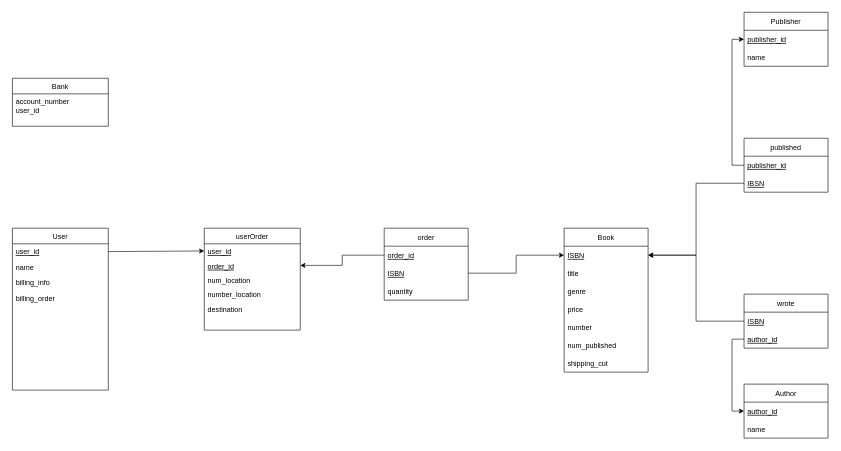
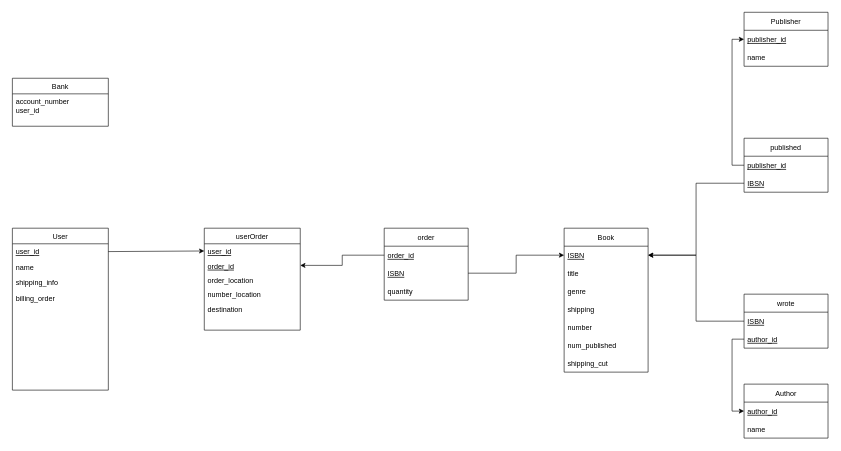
  <mxCell id="0" />
  <mxCell id="1" parent="0" />
  <mxCell id="2" value="User" style="swimlane;fontStyle=0;align=center;verticalAlign=top;childLayout=stackLayout;horizontal=1;startSize=26;horizontalStack=0;resizeParent=1;resizeLast=0;collapsible=1;marginBottom=0;rounded=0;shadow=0;strokeWidth=1;" parent="1" vertex="1"><mxGeometry x="20" y="380" width="160" height="270" as="geometry"><mxRectangle x="230" y="140" width="160" height="26" as="alternateBounds" /></mxGeometry></mxCell>
  <mxCell id="3" value="user_id" style="text;align=left;verticalAlign=top;spacingLeft=4;spacingRight=4;overflow=hidden;rotatable=0;points=[[0,0.5],[1,0.5]];portConstraint=eastwest;fontStyle=4" parent="2" vertex="1"><mxGeometry y="26" width="160" height="26" as="geometry" /></mxCell>
  <mxCell id="4" value="name" style="text;align=left;verticalAlign=top;spacingLeft=4;spacingRight=4;overflow=hidden;rotatable=0;points=[[0,0.5],[1,0.5]];portConstraint=eastwest;rounded=0;shadow=0;html=0;" parent="2" vertex="1"><mxGeometry y="52" width="160" height="26" as="geometry" /></mxCell>
- <mxCell id="5" value="billing_info" style="text;align=left;verticalAlign=top;spacingLeft=4;spacingRight=4;overflow=hidden;rotatable=0;points=[[0,0.5],[1,0.5]];portConstraint=eastwest;rounded=0;shadow=0;html=0;" parent="2" vertex="1"><mxGeometry y="78" width="160" height="26" as="geometry" /></mxCell>
+ <mxCell id="5" value="shipping_info" style="text;align=left;verticalAlign=top;spacingLeft=4;spacingRight=4;overflow=hidden;rotatable=0;points=[[0,0.5],[1,0.5]];portConstraint=eastwest;rounded=0;shadow=0;html=0;" parent="2" vertex="1"><mxGeometry y="78" width="160" height="26" as="geometry" /></mxCell>
  <mxCell id="6" value="billing_order" style="text;align=left;verticalAlign=top;spacingLeft=4;spacingRight=4;overflow=hidden;rotatable=0;points=[[0,0.5],[1,0.5]];portConstraint=eastwest;rounded=0;shadow=0;html=0;" vertex="1" parent="2"><mxGeometry y="104" width="160" height="26" as="geometry" /></mxCell>
  <mxCell id="7" value="Bank" style="swimlane;fontStyle=0;align=center;verticalAlign=top;childLayout=stackLayout;horizontal=1;startSize=26;horizontalStack=0;resizeParent=1;resizeLast=0;collapsible=1;marginBottom=0;rounded=0;shadow=0;strokeWidth=1;" parent="1" vertex="1"><mxGeometry x="20" y="130" width="160" height="80" as="geometry"><mxRectangle x="130" y="380" width="160" height="26" as="alternateBounds" /></mxGeometry></mxCell>
  <mxCell id="8" value="account_number&#10;user_id" style="text;align=left;verticalAlign=top;spacingLeft=4;spacingRight=4;overflow=hidden;rotatable=0;points=[[0,0.5],[1,0.5]];portConstraint=eastwest;" parent="7" vertex="1"><mxGeometry y="26" width="160" height="54" as="geometry" /></mxCell>
  <mxCell id="9" value="userOrder" style="swimlane;fontStyle=0;align=center;verticalAlign=top;childLayout=stackLayout;horizontal=1;startSize=26;horizontalStack=0;resizeParent=1;resizeLast=0;collapsible=1;marginBottom=0;rounded=0;shadow=0;strokeWidth=1;" parent="1" vertex="1"><mxGeometry x="340" y="380" width="160" height="170" as="geometry"><mxRectangle x="550" y="140" width="160" height="26" as="alternateBounds" /></mxGeometry></mxCell>
  <mxCell id="10" value="user_id" style="text;align=left;verticalAlign=top;spacingLeft=4;spacingRight=4;overflow=hidden;rotatable=0;points=[[0,0.5],[1,0.5]];portConstraint=eastwest;fontStyle=4" parent="9" vertex="1"><mxGeometry y="26" width="160" height="24" as="geometry" /></mxCell>
  <mxCell id="11" value="order_id" style="text;align=left;verticalAlign=top;spacingLeft=4;spacingRight=4;overflow=hidden;rotatable=0;points=[[0,0.5],[1,0.5]];portConstraint=eastwest;fontStyle=4" vertex="1" parent="9"><mxGeometry y="50" width="160" height="24" as="geometry" /></mxCell>
- <mxCell id="12" value="num_location" style="text;align=left;verticalAlign=top;spacingLeft=4;spacingRight=4;overflow=hidden;rotatable=0;points=[[0,0.5],[1,0.5]];portConstraint=eastwest;" vertex="1" parent="9"><mxGeometry y="74" width="160" height="24" as="geometry" /></mxCell>
+ <mxCell id="12" value="order_location" style="text;align=left;verticalAlign=top;spacingLeft=4;spacingRight=4;overflow=hidden;rotatable=0;points=[[0,0.5],[1,0.5]];portConstraint=eastwest;" vertex="1" parent="9"><mxGeometry y="74" width="160" height="24" as="geometry" /></mxCell>
  <mxCell id="13" value="number_location" style="text;align=left;verticalAlign=top;spacingLeft=4;spacingRight=4;overflow=hidden;rotatable=0;points=[[0,0.5],[1,0.5]];portConstraint=eastwest;" vertex="1" parent="9"><mxGeometry y="98" width="160" height="24" as="geometry" /></mxCell>
  <mxCell id="14" value="destination" style="text;align=left;verticalAlign=top;spacingLeft=4;spacingRight=4;overflow=hidden;rotatable=0;points=[[0,0.5],[1,0.5]];portConstraint=eastwest;" vertex="1" parent="9"><mxGeometry y="122" width="160" height="24" as="geometry" /></mxCell>
  <mxCell id="15" value="order" style="swimlane;fontStyle=0;childLayout=stackLayout;horizontal=1;startSize=30;horizontalStack=0;resizeParent=1;resizeParentMax=0;resizeLast=0;collapsible=1;marginBottom=0;" vertex="1" parent="1"><mxGeometry x="640" y="380" width="140" height="120" as="geometry" /></mxCell>
  <mxCell id="16" value="order_id" style="text;strokeColor=none;fillColor=none;align=left;verticalAlign=middle;spacingLeft=4;spacingRight=4;overflow=hidden;points=[[0,0.5],[1,0.5]];portConstraint=eastwest;rotatable=0;fontStyle=4" vertex="1" parent="15"><mxGeometry y="30" width="140" height="30" as="geometry" /></mxCell>
  <mxCell id="17" value="ISBN" style="text;strokeColor=none;fillColor=none;align=left;verticalAlign=middle;spacingLeft=4;spacingRight=4;overflow=hidden;points=[[0,0.5],[1,0.5]];portConstraint=eastwest;rotatable=0;fontStyle=4" vertex="1" parent="15"><mxGeometry y="60" width="140" height="30" as="geometry" /></mxCell>
  <mxCell id="18" value="quantity" style="text;strokeColor=none;fillColor=none;align=left;verticalAlign=middle;spacingLeft=4;spacingRight=4;overflow=hidden;points=[[0,0.5],[1,0.5]];portConstraint=eastwest;rotatable=0;" vertex="1" parent="15"><mxGeometry y="90" width="140" height="30" as="geometry" /></mxCell>
  <mxCell id="19" value="" style="endArrow=classic;html=1;rounded=0;exitX=1;exitY=0.5;exitDx=0;exitDy=0;entryX=0;entryY=0.5;entryDx=0;entryDy=0;" edge="1" parent="1" source="3" target="10"><mxGeometry width="50" height="50" relative="1" as="geometry"><mxPoint x="480" y="450" as="sourcePoint" /><mxPoint x="530" y="400" as="targetPoint" /></mxGeometry></mxCell>
  <mxCell id="20" style="edgeStyle=orthogonalEdgeStyle;rounded=0;orthogonalLoop=1;jettySize=auto;html=1;exitX=0;exitY=0.5;exitDx=0;exitDy=0;entryX=1;entryY=0.5;entryDx=0;entryDy=0;" edge="1" parent="1" source="16" target="11"><mxGeometry relative="1" as="geometry" /></mxCell>
  <mxCell id="21" value="Book" style="swimlane;fontStyle=0;childLayout=stackLayout;horizontal=1;startSize=30;horizontalStack=0;resizeParent=1;resizeParentMax=0;resizeLast=0;collapsible=1;marginBottom=0;" vertex="1" parent="1"><mxGeometry x="940" y="380" width="140" height="240" as="geometry" /></mxCell>
  <mxCell id="22" value="ISBN" style="text;strokeColor=none;fillColor=none;align=left;verticalAlign=middle;spacingLeft=4;spacingRight=4;overflow=hidden;points=[[0,0.5],[1,0.5]];portConstraint=eastwest;rotatable=0;fontStyle=4" vertex="1" parent="21"><mxGeometry y="30" width="140" height="30" as="geometry" /></mxCell>
  <mxCell id="23" value="title" style="text;strokeColor=none;fillColor=none;align=left;verticalAlign=middle;spacingLeft=4;spacingRight=4;overflow=hidden;points=[[0,0.5],[1,0.5]];portConstraint=eastwest;rotatable=0;" vertex="1" parent="21"><mxGeometry y="60" width="140" height="30" as="geometry" /></mxCell>
  <mxCell id="24" value="genre" style="text;strokeColor=none;fillColor=none;align=left;verticalAlign=middle;spacingLeft=4;spacingRight=4;overflow=hidden;points=[[0,0.5],[1,0.5]];portConstraint=eastwest;rotatable=0;" vertex="1" parent="21"><mxGeometry y="90" width="140" height="30" as="geometry" /></mxCell>
- <mxCell id="25" value="price" style="text;strokeColor=none;fillColor=none;align=left;verticalAlign=middle;spacingLeft=4;spacingRight=4;overflow=hidden;points=[[0,0.5],[1,0.5]];portConstraint=eastwest;rotatable=0;" vertex="1" parent="21"><mxGeometry y="120" width="140" height="30" as="geometry" /></mxCell>
+ <mxCell id="25" value="shipping" style="text;strokeColor=none;fillColor=none;align=left;verticalAlign=middle;spacingLeft=4;spacingRight=4;overflow=hidden;points=[[0,0.5],[1,0.5]];portConstraint=eastwest;rotatable=0;" vertex="1" parent="21"><mxGeometry y="120" width="140" height="30" as="geometry" /></mxCell>
  <mxCell id="26" value="number" style="text;strokeColor=none;fillColor=none;align=left;verticalAlign=middle;spacingLeft=4;spacingRight=4;overflow=hidden;points=[[0,0.5],[1,0.5]];portConstraint=eastwest;rotatable=0;" vertex="1" parent="21"><mxGeometry y="150" width="140" height="30" as="geometry" /></mxCell>
  <mxCell id="27" value="num_published" style="text;strokeColor=none;fillColor=none;align=left;verticalAlign=middle;spacingLeft=4;spacingRight=4;overflow=hidden;points=[[0,0.5],[1,0.5]];portConstraint=eastwest;rotatable=0;" vertex="1" parent="21"><mxGeometry y="180" width="140" height="30" as="geometry" /></mxCell>
  <mxCell id="28" value="shipping_cut" style="text;strokeColor=none;fillColor=none;align=left;verticalAlign=middle;spacingLeft=4;spacingRight=4;overflow=hidden;points=[[0,0.5],[1,0.5]];portConstraint=eastwest;rotatable=0;" vertex="1" parent="21"><mxGeometry y="210" width="140" height="30" as="geometry" /></mxCell>
  <mxCell id="29" style="edgeStyle=orthogonalEdgeStyle;rounded=0;orthogonalLoop=1;jettySize=auto;html=1;entryX=0;entryY=0.5;entryDx=0;entryDy=0;" edge="1" parent="1" source="17" target="22"><mxGeometry relative="1" as="geometry" /></mxCell>
  <mxCell id="30" value="Author" style="swimlane;fontStyle=0;childLayout=stackLayout;horizontal=1;startSize=30;horizontalStack=0;resizeParent=1;resizeParentMax=0;resizeLast=0;collapsible=1;marginBottom=0;fillColor=none;gradientColor=none;" vertex="1" parent="1"><mxGeometry x="1240" y="640" width="140" height="90" as="geometry" /></mxCell>
  <mxCell id="31" value="author_id" style="text;strokeColor=none;fillColor=none;align=left;verticalAlign=middle;spacingLeft=4;spacingRight=4;overflow=hidden;points=[[0,0.5],[1,0.5]];portConstraint=eastwest;rotatable=0;fontStyle=4" vertex="1" parent="30"><mxGeometry y="30" width="140" height="30" as="geometry" /></mxCell>
  <mxCell id="32" value="name" style="text;strokeColor=none;fillColor=none;align=left;verticalAlign=middle;spacingLeft=4;spacingRight=4;overflow=hidden;points=[[0,0.5],[1,0.5]];portConstraint=eastwest;rotatable=0;" vertex="1" parent="30"><mxGeometry y="60" width="140" height="30" as="geometry" /></mxCell>
  <mxCell id="33" value="wrote" style="swimlane;fontStyle=0;childLayout=stackLayout;horizontal=1;startSize=30;horizontalStack=0;resizeParent=1;resizeParentMax=0;resizeLast=0;collapsible=1;marginBottom=0;fillColor=none;gradientColor=none;" vertex="1" parent="1"><mxGeometry x="1240" y="490" width="140" height="90" as="geometry" /></mxCell>
  <mxCell id="34" value="ISBN" style="text;strokeColor=none;fillColor=none;align=left;verticalAlign=middle;spacingLeft=4;spacingRight=4;overflow=hidden;points=[[0,0.5],[1,0.5]];portConstraint=eastwest;rotatable=0;fontStyle=4" vertex="1" parent="33"><mxGeometry y="30" width="140" height="30" as="geometry" /></mxCell>
  <mxCell id="35" value="author_id" style="text;strokeColor=none;fillColor=none;align=left;verticalAlign=middle;spacingLeft=4;spacingRight=4;overflow=hidden;points=[[0,0.5],[1,0.5]];portConstraint=eastwest;rotatable=0;fontStyle=4" vertex="1" parent="33"><mxGeometry y="60" width="140" height="30" as="geometry" /></mxCell>
  <mxCell id="36" style="edgeStyle=orthogonalEdgeStyle;rounded=0;orthogonalLoop=1;jettySize=auto;html=1;exitX=0;exitY=0.5;exitDx=0;exitDy=0;entryX=0;entryY=0.5;entryDx=0;entryDy=0;" edge="1" parent="1" source="35" target="31"><mxGeometry relative="1" as="geometry" /></mxCell>
  <mxCell id="37" style="edgeStyle=orthogonalEdgeStyle;rounded=0;orthogonalLoop=1;jettySize=auto;html=1;entryX=1;entryY=0.5;entryDx=0;entryDy=0;" edge="1" parent="1" source="34" target="22"><mxGeometry relative="1" as="geometry" /></mxCell>
  <mxCell id="38" value="published" style="swimlane;fontStyle=0;childLayout=stackLayout;horizontal=1;startSize=30;horizontalStack=0;resizeParent=1;resizeParentMax=0;resizeLast=0;collapsible=1;marginBottom=0;fillColor=none;gradientColor=none;" vertex="1" parent="1"><mxGeometry x="1240" y="230" width="140" height="90" as="geometry" /></mxCell>
  <mxCell id="39" value="publisher_id" style="text;strokeColor=none;fillColor=none;align=left;verticalAlign=middle;spacingLeft=4;spacingRight=4;overflow=hidden;points=[[0,0.5],[1,0.5]];portConstraint=eastwest;rotatable=0;fontStyle=4" vertex="1" parent="38"><mxGeometry y="30" width="140" height="30" as="geometry" /></mxCell>
  <mxCell id="40" value="IBSN" style="text;strokeColor=none;fillColor=none;align=left;verticalAlign=middle;spacingLeft=4;spacingRight=4;overflow=hidden;points=[[0,0.5],[1,0.5]];portConstraint=eastwest;rotatable=0;fontStyle=4" vertex="1" parent="38"><mxGeometry y="60" width="140" height="30" as="geometry" /></mxCell>
  <mxCell id="41" value="Publisher" style="swimlane;fontStyle=0;childLayout=stackLayout;horizontal=1;startSize=30;horizontalStack=0;resizeParent=1;resizeParentMax=0;resizeLast=0;collapsible=1;marginBottom=0;fillColor=none;gradientColor=none;" vertex="1" parent="1"><mxGeometry x="1240" y="20" width="140" height="90" as="geometry" /></mxCell>
  <mxCell id="42" value="publisher_id" style="text;strokeColor=none;fillColor=none;align=left;verticalAlign=middle;spacingLeft=4;spacingRight=4;overflow=hidden;points=[[0,0.5],[1,0.5]];portConstraint=eastwest;rotatable=0;fontStyle=4" vertex="1" parent="41"><mxGeometry y="30" width="140" height="30" as="geometry" /></mxCell>
  <mxCell id="43" value="name" style="text;strokeColor=none;fillColor=none;align=left;verticalAlign=middle;spacingLeft=4;spacingRight=4;overflow=hidden;points=[[0,0.5],[1,0.5]];portConstraint=eastwest;rotatable=0;" vertex="1" parent="41"><mxGeometry y="60" width="140" height="30" as="geometry" /></mxCell>
  <mxCell id="44" style="edgeStyle=orthogonalEdgeStyle;rounded=0;orthogonalLoop=1;jettySize=auto;html=1;entryX=0;entryY=0.5;entryDx=0;entryDy=0;" edge="1" parent="1" source="39" target="42"><mxGeometry relative="1" as="geometry" /></mxCell>
  <mxCell id="45" style="edgeStyle=orthogonalEdgeStyle;rounded=0;orthogonalLoop=1;jettySize=auto;html=1;exitX=0;exitY=0.5;exitDx=0;exitDy=0;entryX=1;entryY=0.5;entryDx=0;entryDy=0;" edge="1" parent="1" source="40" target="22"><mxGeometry relative="1" as="geometry" /></mxCell>
